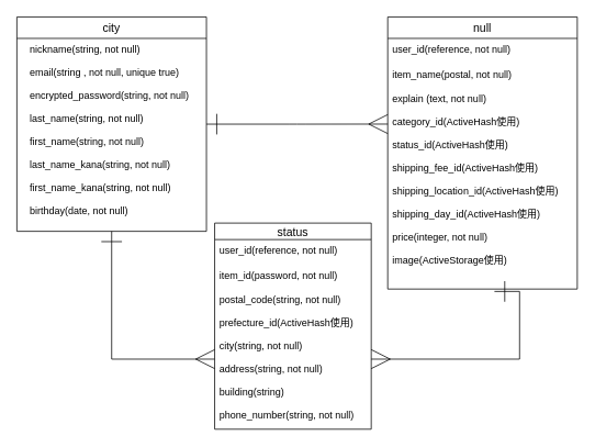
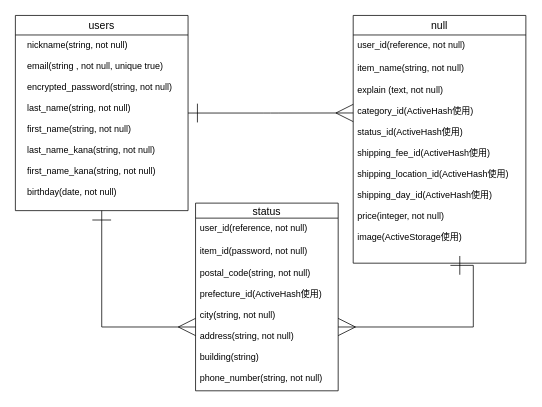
  <mxCell id="0" />
  <mxCell id="1" parent="0" />
  <mxCell id="2" style="edgeStyle=orthogonalEdgeStyle;rounded=0;orthogonalLoop=1;jettySize=auto;html=1;startArrow=ERone;startFill=0;startSize=23;endArrow=ERmany;endFill=0;endSize=21;strokeWidth=1;" edge="1" parent="1" source="3" target="12"><mxGeometry relative="1" as="geometry"><mxPoint x="170" y="480" as="targetPoint" /></mxGeometry></mxCell>
- <mxCell id="3" value="city" style="swimlane;fontStyle=0;childLayout=stackLayout;horizontal=1;startSize=26;horizontalStack=0;resizeParent=1;resizeParentMax=0;resizeLast=0;collapsible=1;marginBottom=0;align=center;fontSize=14;" vertex="1" parent="1"><mxGeometry x="20" y="20" width="230" height="260" as="geometry" /></mxCell>
+ <mxCell id="3" value="users" style="swimlane;fontStyle=0;childLayout=stackLayout;horizontal=1;startSize=26;horizontalStack=0;resizeParent=1;resizeParentMax=0;resizeLast=0;collapsible=1;marginBottom=0;align=center;fontSize=14;" vertex="1" parent="1"><mxGeometry x="20" y="20" width="230" height="260" as="geometry" /></mxCell>
  <mxCell id="4" style="edgeStyle=orthogonalEdgeStyle;rounded=0;orthogonalLoop=1;jettySize=auto;html=1;entryX=1;entryY=0.5;entryDx=0;entryDy=0;startArrow=ERone;startFill=0;startSize=23;endArrow=ERmany;endFill=0;endSize=21;strokeWidth=1;exitX=0.563;exitY=1.012;exitDx=0;exitDy=0;exitPerimeter=0;" edge="1" parent="1" source="8" target="12"><mxGeometry relative="1" as="geometry"><Array as="points"><mxPoint x="630" y="435" /></Array></mxGeometry></mxCell>
  <mxCell id="5" value="null" style="swimlane;fontStyle=0;childLayout=stackLayout;horizontal=1;startSize=26;horizontalStack=0;resizeParent=1;resizeParentMax=0;resizeLast=0;collapsible=1;marginBottom=0;align=center;fontSize=14;" vertex="1" parent="1"><mxGeometry x="470" y="20" width="230" height="330" as="geometry" /></mxCell>
  <mxCell id="6" value="user_id(reference, not null)&#10;" style="text;strokeColor=none;fillColor=none;spacingLeft=4;spacingRight=4;overflow=hidden;rotatable=0;points=[[0,0.5],[1,0.5]];portConstraint=eastwest;fontSize=12;" vertex="1" parent="5"><mxGeometry y="26" width="230" height="30" as="geometry" /></mxCell>
- <mxCell id="7" value="item_name(postal, not null)&#10;" style="text;strokeColor=none;fillColor=none;spacingLeft=4;spacingRight=4;overflow=hidden;rotatable=0;points=[[0,0.5],[1,0.5]];portConstraint=eastwest;fontSize=12;" vertex="1" parent="5"><mxGeometry y="56" width="230" height="30" as="geometry" /></mxCell>
+ <mxCell id="7" value="item_name(string, not null)&#10;" style="text;strokeColor=none;fillColor=none;spacingLeft=4;spacingRight=4;overflow=hidden;rotatable=0;points=[[0,0.5],[1,0.5]];portConstraint=eastwest;fontSize=12;" vertex="1" parent="5"><mxGeometry y="56" width="230" height="30" as="geometry" /></mxCell>
  <mxCell id="8" value="explain (text, not null)&#10;&#10;category_id(ActiveHash使用)&#10;&#10;status_id(ActiveHash使用)&#10;&#10;shipping_fee_id(ActiveHash使用)&#10;&#10;shipping_location_id(ActiveHash使用)&#10;&#10;shipping_day_id(ActiveHash使用)&#10;&#10;price(integer, not null)&#10;&#10;image(ActiveStorage使用)" style="text;strokeColor=none;fillColor=none;spacingLeft=4;spacingRight=4;overflow=hidden;rotatable=0;points=[[0,0.5],[1,0.5]];portConstraint=eastwest;fontSize=12;" vertex="1" parent="5"><mxGeometry y="86" width="230" height="244" as="geometry" /></mxCell>
  <mxCell id="9" value="status" style="swimlane;fontStyle=0;childLayout=stackLayout;horizontal=1;startSize=20;horizontalStack=0;resizeParent=1;resizeParentMax=0;resizeLast=0;collapsible=1;marginBottom=0;align=center;fontSize=14;" vertex="1" parent="1"><mxGeometry x="260" y="270" width="190" height="250" as="geometry" /></mxCell>
  <mxCell id="10" value="user_id(reference, not null)" style="text;strokeColor=none;fillColor=none;spacingLeft=4;spacingRight=4;overflow=hidden;rotatable=0;points=[[0,0.5],[1,0.5]];portConstraint=eastwest;fontSize=12;" vertex="1" parent="9"><mxGeometry y="20" width="190" height="30" as="geometry" /></mxCell>
  <mxCell id="11" value="item_id(password, not null)" style="text;strokeColor=none;fillColor=none;spacingLeft=4;spacingRight=4;overflow=hidden;rotatable=0;points=[[0,0.5],[1,0.5]];portConstraint=eastwest;fontSize=12;" vertex="1" parent="9"><mxGeometry y="50" width="190" height="30" as="geometry" /></mxCell>
  <mxCell id="12" value="postal_code(string, not null)&#10;&#10;prefecture_id(ActiveHash使用)&#10;&#10;city(string, not null)&#10;&#10;address(string, not null)&#10;&#10;building(string)&#10;&#10;phone_number(string, not null)" style="text;strokeColor=none;fillColor=none;spacingLeft=4;spacingRight=4;overflow=hidden;rotatable=0;points=[[0,0.5],[1,0.5]];portConstraint=eastwest;fontSize=12;" vertex="1" parent="9"><mxGeometry y="80" width="190" height="170" as="geometry" /></mxCell>
  <mxCell id="13" value="nickname(string, not null)&#10;&#10;email(string , not null, unique true)&#10;&#10;encrypted_password(string, not null)&#10;&#10;last_name(string, not null)&#10;&#10;first_name(string, not null)&#10;&#10;last_name_kana(string, not null)&#10;&#10;first_name_kana(string, not null)&#10;&#10;birthday(date, not null)" style="text;strokeColor=none;fillColor=none;spacingLeft=4;spacingRight=4;overflow=hidden;rotatable=0;points=[[0,0.5],[1,0.5]];portConstraint=eastwest;fontSize=12;" vertex="1" parent="1"><mxGeometry x="30" y="46" width="220" height="234" as="geometry" /></mxCell>
  <mxCell id="14" value="" style="edgeStyle=orthogonalEdgeStyle;fontSize=12;html=1;endArrow=ERmany;startArrow=ERone;exitX=1;exitY=0.5;exitDx=0;exitDy=0;endFill=0;strokeWidth=1;endSize=21;startFill=0;startSize=23;entryX=0;entryY=0.18;entryDx=0;entryDy=0;entryPerimeter=0;" edge="1" parent="1" source="3" target="8"><mxGeometry width="100" height="100" relative="1" as="geometry"><mxPoint x="440" y="250" as="sourcePoint" /><mxPoint x="490" y="151" as="targetPoint" /></mxGeometry></mxCell>
